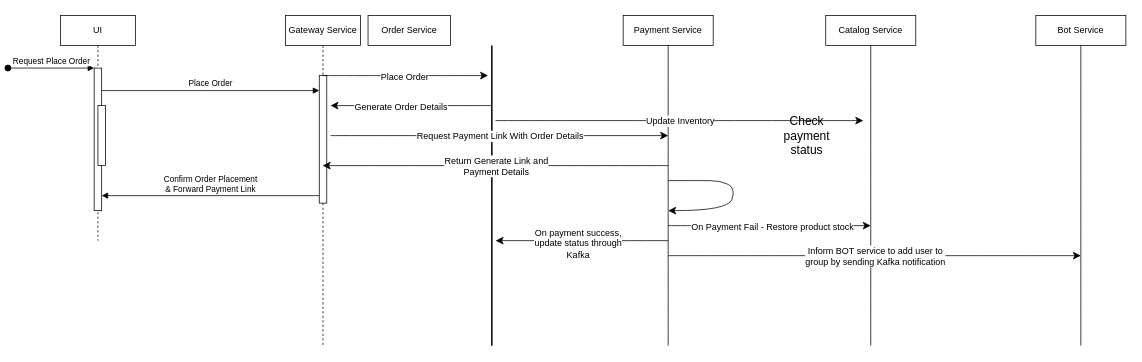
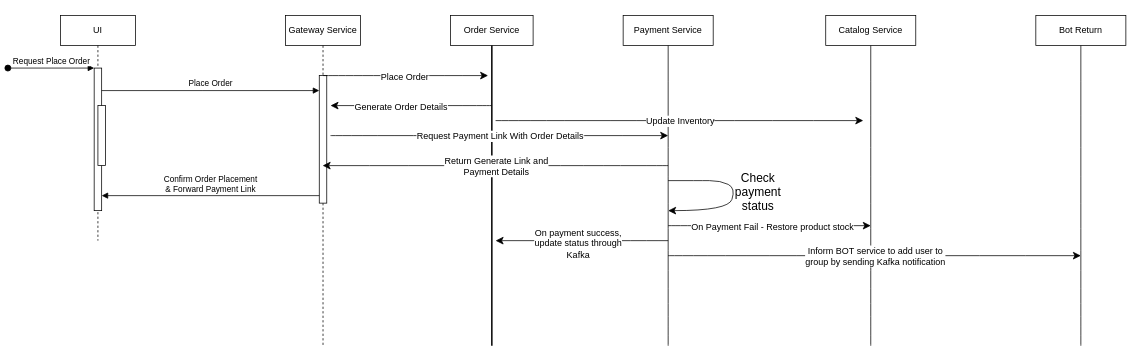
  <mxCell id="0" />
  <mxCell id="1" parent="0" />
  <mxCell id="2" value="UI" style="shape=umlLifeline;perimeter=lifelinePerimeter;whiteSpace=wrap;html=1;container=0;dropTarget=0;collapsible=0;recursiveResize=0;outlineConnect=0;portConstraint=eastwest;newEdgeStyle={&quot;edgeStyle&quot;:&quot;elbowEdgeStyle&quot;,&quot;elbow&quot;:&quot;vertical&quot;,&quot;curved&quot;:0,&quot;rounded&quot;:0};" parent="1" vertex="1"><mxGeometry x="20" y="20" width="100" height="300" as="geometry" /></mxCell>
  <mxCell id="3" value="" style="html=1;points=[];perimeter=orthogonalPerimeter;outlineConnect=0;targetShapes=umlLifeline;portConstraint=eastwest;newEdgeStyle={&quot;edgeStyle&quot;:&quot;elbowEdgeStyle&quot;,&quot;elbow&quot;:&quot;vertical&quot;,&quot;curved&quot;:0,&quot;rounded&quot;:0};" parent="2" vertex="1"><mxGeometry x="45" y="70" width="10" height="190" as="geometry" /></mxCell>
  <mxCell id="4" value="Request Place Order" style="html=1;verticalAlign=bottom;startArrow=oval;endArrow=block;startSize=8;edgeStyle=elbowEdgeStyle;elbow=vertical;curved=0;rounded=0;" parent="2" target="3" edge="1"><mxGeometry relative="1" as="geometry"><mxPoint x="-70" y="70" as="sourcePoint" /></mxGeometry></mxCell>
  <mxCell id="5" value="" style="html=1;points=[];perimeter=orthogonalPerimeter;outlineConnect=0;targetShapes=umlLifeline;portConstraint=eastwest;newEdgeStyle={&quot;edgeStyle&quot;:&quot;elbowEdgeStyle&quot;,&quot;elbow&quot;:&quot;vertical&quot;,&quot;curved&quot;:0,&quot;rounded&quot;:0};" parent="2" vertex="1"><mxGeometry x="50" y="120" width="10" height="80" as="geometry" /></mxCell>
  <mxCell id="6" value="Gateway Service" style="shape=umlLifeline;perimeter=lifelinePerimeter;whiteSpace=wrap;html=1;container=0;dropTarget=0;collapsible=0;recursiveResize=0;outlineConnect=0;portConstraint=eastwest;newEdgeStyle={&quot;edgeStyle&quot;:&quot;elbowEdgeStyle&quot;,&quot;elbow&quot;:&quot;vertical&quot;,&quot;curved&quot;:0,&quot;rounded&quot;:0};" parent="1" vertex="1"><mxGeometry x="320" y="20" width="100" height="440" as="geometry" /></mxCell>
  <mxCell id="7" value="" style="html=1;points=[];perimeter=orthogonalPerimeter;outlineConnect=0;targetShapes=umlLifeline;portConstraint=eastwest;newEdgeStyle={&quot;edgeStyle&quot;:&quot;elbowEdgeStyle&quot;,&quot;elbow&quot;:&quot;vertical&quot;,&quot;curved&quot;:0,&quot;rounded&quot;:0};" parent="6" vertex="1"><mxGeometry x="45" y="80" width="10" height="170" as="geometry" /></mxCell>
  <mxCell id="8" value="Place Order" style="html=1;verticalAlign=bottom;endArrow=block;edgeStyle=elbowEdgeStyle;elbow=vertical;curved=0;rounded=0;" parent="1" source="3" target="7" edge="1"><mxGeometry relative="1" as="geometry"><mxPoint x="175" y="110" as="sourcePoint" /><Array as="points"><mxPoint x="210" y="120" /><mxPoint x="160" y="100" /></Array></mxGeometry></mxCell>
  <mxCell id="9" value="Confirm Order Placement&lt;div&gt;&amp;amp; Forward Payment Link&lt;/div&gt;" style="html=1;verticalAlign=bottom;endArrow=block;edgeStyle=elbowEdgeStyle;elbow=vertical;curved=0;rounded=0;" parent="1" source="7" edge="1"><mxGeometry relative="1" as="geometry"><mxPoint x="155" y="140" as="sourcePoint" /><Array as="points"><mxPoint x="270" y="260" /><mxPoint x="170" y="140" /></Array><mxPoint x="75" y="260" as="targetPoint" /></mxGeometry></mxCell>
- <mxCell id="10" value="Order Service" style="rounded=0;whiteSpace=wrap;html=1;" vertex="1" parent="1"><mxGeometry x="430" y="20" width="110" height="40" as="geometry" /></mxCell>
+ <mxCell id="10" value="Order Service" style="rounded=0;whiteSpace=wrap;html=1;" vertex="1" parent="1"><mxGeometry x="540" y="20" width="110" height="40" as="geometry" /></mxCell>
  <mxCell id="11" value="" style="line;strokeWidth=2;direction=south;html=1;" vertex="1" parent="1"><mxGeometry x="590" y="60" width="10" height="400" as="geometry" /></mxCell>
  <mxCell id="12" value="" style="endArrow=classic;html=1;rounded=0;fontSize=12;startSize=8;endSize=8;curved=1;" edge="1" parent="1"><mxGeometry relative="1" as="geometry"><mxPoint x="370" y="100" as="sourcePoint" /><mxPoint x="590" y="100" as="targetPoint" /></mxGeometry></mxCell>
  <mxCell id="13" value="Label" style="edgeLabel;resizable=0;html=1;fontSize=12;;align=center;verticalAlign=middle;" connectable="0" vertex="1" parent="12"><mxGeometry relative="1" as="geometry" /></mxCell>
  <mxCell id="14" value="Place Order" style="edgeLabel;html=1;align=center;verticalAlign=middle;resizable=0;points=[];fontSize=12;" vertex="1" connectable="0" parent="12"><mxGeometry x="-0.014" y="-1" relative="1" as="geometry"><mxPoint as="offset" /></mxGeometry></mxCell>
  <mxCell id="15" value="Payment Service" style="rounded=0;whiteSpace=wrap;html=1;" vertex="1" parent="1"><mxGeometry x="770" y="20" width="120" height="40" as="geometry" /></mxCell>
  <mxCell id="16" value="" style="endArrow=none;html=1;rounded=0;fontSize=12;startSize=8;endSize=8;curved=1;" edge="1" parent="1"><mxGeometry width="50" height="50" relative="1" as="geometry"><mxPoint x="830" y="460" as="sourcePoint" /><mxPoint x="830" y="60" as="targetPoint" /></mxGeometry></mxCell>
  <mxCell id="17" value="" style="endArrow=classic;html=1;rounded=0;fontSize=12;startSize=8;endSize=8;curved=1;exitX=0.25;exitY=0.5;exitDx=0;exitDy=0;exitPerimeter=0;" edge="1" parent="1"><mxGeometry relative="1" as="geometry"><mxPoint x="595" y="140" as="sourcePoint" /><mxPoint x="380" y="140" as="targetPoint" /></mxGeometry></mxCell>
  <mxCell id="18" value="Label" style="edgeLabel;resizable=0;html=1;fontSize=12;;align=center;verticalAlign=middle;" connectable="0" vertex="1" parent="17"><mxGeometry relative="1" as="geometry" /></mxCell>
  <mxCell id="19" value="Generate Order Details" style="edgeLabel;html=1;align=center;verticalAlign=middle;resizable=0;points=[];fontSize=12;" vertex="1" connectable="0" parent="17"><mxGeometry x="0.135" y="1" relative="1" as="geometry"><mxPoint as="offset" /></mxGeometry></mxCell>
  <mxCell id="20" value="" style="endArrow=classic;html=1;rounded=0;fontSize=12;startSize=8;endSize=8;curved=1;" edge="1" parent="1"><mxGeometry relative="1" as="geometry"><mxPoint x="380" y="180" as="sourcePoint" /><mxPoint x="830" y="180" as="targetPoint" /></mxGeometry></mxCell>
  <mxCell id="21" value="Request Payment Link With Order Details" style="edgeLabel;resizable=0;html=1;fontSize=12;;align=center;verticalAlign=middle;" connectable="0" vertex="1" parent="20"><mxGeometry relative="1" as="geometry" /></mxCell>
  <mxCell id="22" value="" style="endArrow=classic;html=1;rounded=0;fontSize=12;startSize=8;endSize=8;curved=1;" edge="1" parent="1" target="6"><mxGeometry relative="1" as="geometry"><mxPoint x="830" y="220" as="sourcePoint" /><mxPoint x="600" y="220" as="targetPoint" /></mxGeometry></mxCell>
  <mxCell id="23" value="Return Generate Link and&lt;div&gt;Payment Details&lt;/div&gt;" style="edgeLabel;resizable=0;html=1;fontSize=12;;align=center;verticalAlign=middle;" connectable="0" vertex="1" parent="22"><mxGeometry relative="1" as="geometry" /></mxCell>
  <mxCell id="24" value="" style="curved=1;endArrow=classic;html=1;rounded=0;fontSize=12;startSize=8;endSize=8;" edge="1" parent="1"><mxGeometry width="50" height="50" relative="1" as="geometry"><mxPoint x="830" y="240" as="sourcePoint" /><mxPoint x="830" y="280" as="targetPoint" /><Array as="points"><mxPoint x="870" y="240" /><mxPoint x="900" y="240" /><mxPoint x="920" y="250" /><mxPoint x="910" y="280" /></Array></mxGeometry></mxCell>
- <mxCell id="25" value="Check payment status" style="text;html=1;align=center;verticalAlign=middle;whiteSpace=wrap;rounded=0;fontSize=16;" vertex="1" parent="1"><mxGeometry x="965" y="145" width="100" height="70" as="geometry" /></mxCell>
+ <mxCell id="25" value="Check payment status" style="text;html=1;align=center;verticalAlign=middle;whiteSpace=wrap;rounded=0;fontSize=16;" vertex="1" parent="1"><mxGeometry x="900" y="220" width="100" height="70" as="geometry" /></mxCell>
  <mxCell id="26" value="" style="endArrow=classic;html=1;rounded=0;fontSize=12;startSize=8;endSize=8;curved=1;entryX=0.9;entryY=0;entryDx=0;entryDy=0;entryPerimeter=0;" edge="1" parent="1"><mxGeometry relative="1" as="geometry"><mxPoint x="830" y="320" as="sourcePoint" /><mxPoint x="600" y="320" as="targetPoint" /><Array as="points"><mxPoint x="790" y="320" /></Array></mxGeometry></mxCell>
  <mxCell id="27" value="Label" style="edgeLabel;resizable=0;html=1;fontSize=12;;align=center;verticalAlign=middle;" connectable="0" vertex="1" parent="26"><mxGeometry relative="1" as="geometry" /></mxCell>
  <mxCell id="28" value="On payment success,&lt;div&gt;update status through&lt;/div&gt;&lt;div&gt;Kafka&lt;/div&gt;" style="edgeLabel;html=1;align=center;verticalAlign=middle;resizable=0;points=[];fontSize=12;" vertex="1" connectable="0" parent="26"><mxGeometry x="0.053" y="3" relative="1" as="geometry"><mxPoint as="offset" /></mxGeometry></mxCell>
  <mxCell id="29" value="Catalog Service" style="rounded=0;whiteSpace=wrap;html=1;" vertex="1" parent="1"><mxGeometry x="1040" y="20" width="120" height="40" as="geometry" /></mxCell>
  <mxCell id="30" value="" style="endArrow=none;html=1;rounded=0;fontSize=12;startSize=8;endSize=8;curved=1;" edge="1" parent="1"><mxGeometry width="50" height="50" relative="1" as="geometry"><mxPoint x="1100" y="460" as="sourcePoint" /><mxPoint x="1100" y="60" as="targetPoint" /></mxGeometry></mxCell>
  <mxCell id="31" value="" style="endArrow=classic;html=1;rounded=0;fontSize=12;startSize=8;endSize=8;curved=1;" edge="1" parent="1"><mxGeometry relative="1" as="geometry"><mxPoint x="600" y="160" as="sourcePoint" /><mxPoint x="1090" y="160" as="targetPoint" /></mxGeometry></mxCell>
  <mxCell id="32" value="Update Inventory" style="edgeLabel;resizable=0;html=1;fontSize=12;;align=center;verticalAlign=middle;" connectable="0" vertex="1" parent="31"><mxGeometry relative="1" as="geometry" /></mxCell>
  <mxCell id="33" value="" style="endArrow=classic;html=1;rounded=0;fontSize=12;startSize=8;endSize=8;curved=1;" edge="1" parent="1"><mxGeometry relative="1" as="geometry"><mxPoint x="830" y="300" as="sourcePoint" /><mxPoint x="1100" y="300" as="targetPoint" /></mxGeometry></mxCell>
  <mxCell id="34" value="Label" style="edgeLabel;resizable=0;html=1;fontSize=12;;align=center;verticalAlign=middle;" connectable="0" vertex="1" parent="33"><mxGeometry relative="1" as="geometry" /></mxCell>
  <mxCell id="35" value="On Payment Fail - Restore product stock" style="edgeLabel;html=1;align=center;verticalAlign=middle;resizable=0;points=[];fontSize=12;" vertex="1" connectable="0" parent="33"><mxGeometry x="0.022" y="-1" relative="1" as="geometry"><mxPoint as="offset" /></mxGeometry></mxCell>
- <mxCell id="36" value="Bot Service" style="rounded=0;whiteSpace=wrap;html=1;" vertex="1" parent="1"><mxGeometry x="1320" y="20" width="120" height="40" as="geometry" /></mxCell>
+ <mxCell id="36" value="Bot Return" style="rounded=0;whiteSpace=wrap;html=1;" vertex="1" parent="1"><mxGeometry x="1320" y="20" width="120" height="40" as="geometry" /></mxCell>
  <mxCell id="37" value="" style="endArrow=none;html=1;rounded=0;fontSize=12;startSize=8;endSize=8;curved=1;" edge="1" parent="1"><mxGeometry width="50" height="50" relative="1" as="geometry"><mxPoint x="1380" y="460" as="sourcePoint" /><mxPoint x="1380" y="60" as="targetPoint" /></mxGeometry></mxCell>
  <mxCell id="38" value="" style="endArrow=classic;html=1;rounded=0;fontSize=12;startSize=8;endSize=8;curved=1;" edge="1" parent="1"><mxGeometry relative="1" as="geometry"><mxPoint x="830" y="340" as="sourcePoint" /><mxPoint x="1380" y="340" as="targetPoint" /></mxGeometry></mxCell>
  <mxCell id="39" value="Inform BOT service to add user to&lt;div&gt;group by sending Kafka notification&lt;/div&gt;" style="edgeLabel;resizable=0;html=1;fontSize=12;;align=center;verticalAlign=middle;" connectable="0" vertex="1" parent="38"><mxGeometry relative="1" as="geometry" /></mxCell>
